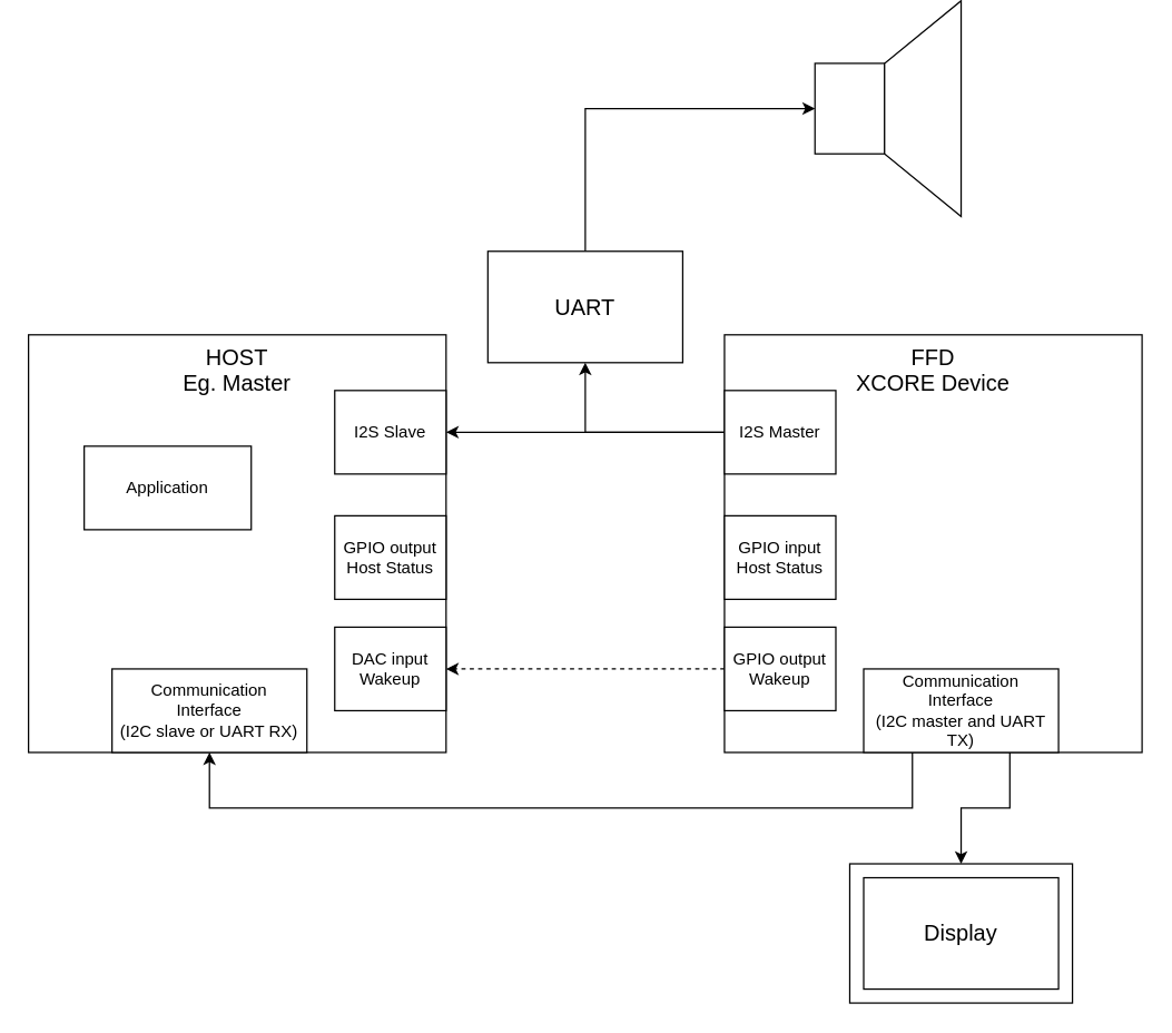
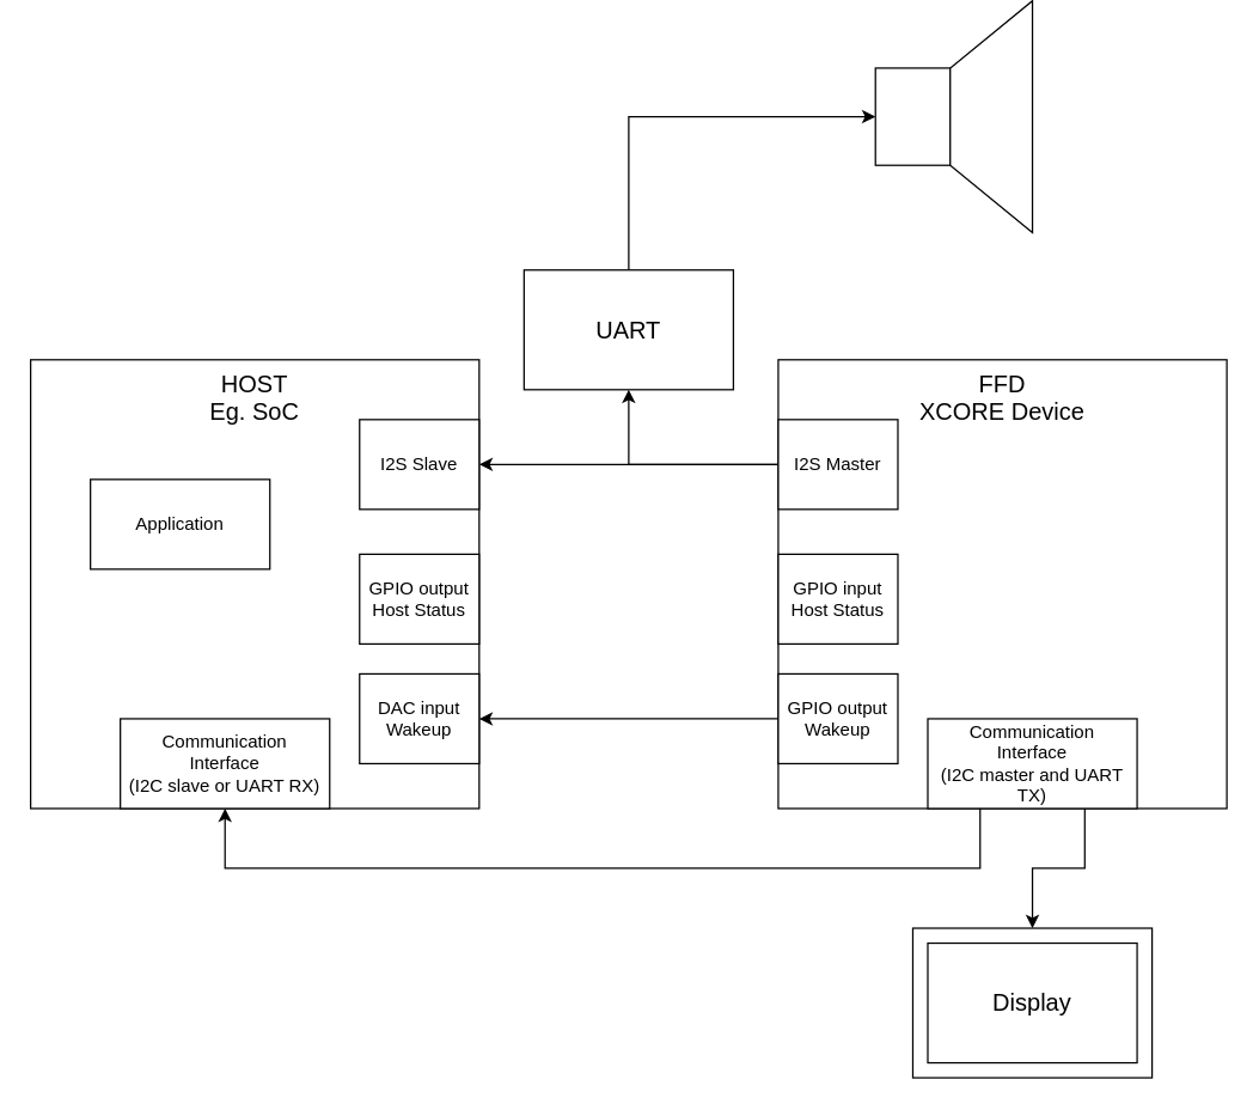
  <mxCell id="0" />
  <mxCell id="1" parent="0" />
  <mxCell id="2" value="" style="rounded=0;whiteSpace=wrap;html=1;fontSize=16;" vertex="1" parent="1"><mxGeometry x="610" y="595" width="160" height="100" as="geometry" /></mxCell>
- <mxCell id="3" value="HOST&lt;br style=&quot;font-size: 16px;&quot;&gt;Eg. Master" style="whiteSpace=wrap;html=1;aspect=fixed;verticalAlign=top;fontSize=16;" vertex="1" parent="1"><mxGeometry x="20" y="215" width="300" height="300" as="geometry" /></mxCell>
+ <mxCell id="3" value="HOST&lt;br style=&quot;font-size: 16px;&quot;&gt;Eg. SoC" style="whiteSpace=wrap;html=1;aspect=fixed;verticalAlign=top;fontSize=16;" vertex="1" parent="1"><mxGeometry x="20" y="215" width="300" height="300" as="geometry" /></mxCell>
  <mxCell id="4" value="Application" style="rounded=0;whiteSpace=wrap;html=1;" vertex="1" parent="1"><mxGeometry x="60" y="295" width="120" height="60" as="geometry" /></mxCell>
  <mxCell id="5" value="GPIO output&lt;br&gt;Host Status" style="rounded=0;whiteSpace=wrap;html=1;" vertex="1" parent="1"><mxGeometry x="240" y="345" width="80" height="60" as="geometry" /></mxCell>
  <mxCell id="6" value="DAC input&lt;br&gt;Wakeup" style="rounded=0;whiteSpace=wrap;html=1;" vertex="1" parent="1"><mxGeometry x="240" y="425" width="80" height="60" as="geometry" /></mxCell>
  <mxCell id="7" value="Communication &lt;br&gt;Interface&lt;br&gt;(I2C slave or UART RX)" style="rounded=0;whiteSpace=wrap;html=1;" vertex="1" parent="1"><mxGeometry x="80" y="455" width="140" height="60" as="geometry" /></mxCell>
  <mxCell id="8" value="FFD&lt;br&gt;XCORE Device" style="whiteSpace=wrap;html=1;aspect=fixed;verticalAlign=top;fontSize=16;" vertex="1" parent="1"><mxGeometry x="520" y="215" width="300" height="300" as="geometry" /></mxCell>
  <mxCell id="9" value="I2S Slave" style="rounded=0;whiteSpace=wrap;html=1;" vertex="1" parent="1"><mxGeometry x="240" y="255" width="80" height="60" as="geometry" /></mxCell>
  <mxCell id="10" style="edgeStyle=orthogonalEdgeStyle;rounded=0;orthogonalLoop=1;jettySize=auto;html=1;exitX=0.5;exitY=0;exitDx=0;exitDy=0;entryX=0;entryY=0.5;entryDx=0;entryDy=0;fontSize=16;" edge="1" parent="1" source="11" target="12"><mxGeometry relative="1" as="geometry" /></mxCell>
  <mxCell id="11" value="UART" style="rounded=0;whiteSpace=wrap;html=1;fontSize=16;" vertex="1" parent="1"><mxGeometry x="350" y="155" width="140" height="80" as="geometry" /></mxCell>
  <mxCell id="12" value="" style="rounded=0;whiteSpace=wrap;html=1;fontSize=16;" vertex="1" parent="1"><mxGeometry x="585" y="20" width="50" height="65" as="geometry" /></mxCell>
  <mxCell id="13" value="" style="shape=trapezoid;perimeter=trapezoidPerimeter;whiteSpace=wrap;html=1;fixedSize=1;fontSize=16;rotation=-90;size=45;" vertex="1" parent="1"><mxGeometry x="585" y="25" width="155" height="55" as="geometry" /></mxCell>
  <mxCell id="14" style="edgeStyle=orthogonalEdgeStyle;rounded=0;orthogonalLoop=1;jettySize=auto;html=1;exitX=0;exitY=0.5;exitDx=0;exitDy=0;entryX=1;entryY=0.5;entryDx=0;entryDy=0;fontSize=16;" edge="1" parent="1" source="16" target="9"><mxGeometry relative="1" as="geometry" /></mxCell>
  <mxCell id="15" style="edgeStyle=orthogonalEdgeStyle;rounded=0;orthogonalLoop=1;jettySize=auto;html=1;exitX=0;exitY=0.5;exitDx=0;exitDy=0;entryX=0.5;entryY=1;entryDx=0;entryDy=0;fontSize=16;" edge="1" parent="1" source="16" target="11"><mxGeometry relative="1" as="geometry" /></mxCell>
  <mxCell id="16" value="I2S Master" style="rounded=0;whiteSpace=wrap;html=1;" vertex="1" parent="1"><mxGeometry x="520" y="255" width="80" height="60" as="geometry" /></mxCell>
  <mxCell id="17" value="GPIO input&lt;br&gt;Host Status" style="rounded=0;whiteSpace=wrap;html=1;" vertex="1" parent="1"><mxGeometry x="520" y="345" width="80" height="60" as="geometry" /></mxCell>
- <mxCell id="18" style="edgeStyle=orthogonalEdgeStyle;rounded=0;orthogonalLoop=1;jettySize=auto;html=1;exitX=0;exitY=0.5;exitDx=0;exitDy=0;entryX=1;entryY=0.5;entryDx=0;entryDy=0;fontSize=16;dashed=1;" edge="1" parent="1" source="19" target="6"><mxGeometry relative="1" as="geometry" /></mxCell>
+ <mxCell id="18" style="edgeStyle=orthogonalEdgeStyle;rounded=0;orthogonalLoop=1;jettySize=auto;html=1;exitX=0;exitY=0.5;exitDx=0;exitDy=0;entryX=1;entryY=0.5;entryDx=0;entryDy=0;fontSize=16;" edge="1" parent="1" source="19" target="6"><mxGeometry relative="1" as="geometry" /></mxCell>
  <mxCell id="19" value="GPIO output&lt;br&gt;Wakeup" style="rounded=0;whiteSpace=wrap;html=1;" vertex="1" parent="1"><mxGeometry x="520" y="425" width="80" height="60" as="geometry" /></mxCell>
  <mxCell id="20" style="edgeStyle=orthogonalEdgeStyle;rounded=0;orthogonalLoop=1;jettySize=auto;html=1;exitX=0.25;exitY=1;exitDx=0;exitDy=0;entryX=0.5;entryY=1;entryDx=0;entryDy=0;fontSize=16;" edge="1" parent="1" source="22" target="7"><mxGeometry relative="1" as="geometry"><Array as="points"><mxPoint x="655" y="555" /><mxPoint x="150" y="555" /></Array></mxGeometry></mxCell>
  <mxCell id="21" style="edgeStyle=orthogonalEdgeStyle;rounded=0;orthogonalLoop=1;jettySize=auto;html=1;exitX=0.75;exitY=1;exitDx=0;exitDy=0;fontSize=16;" edge="1" parent="1" source="22" target="2"><mxGeometry relative="1" as="geometry" /></mxCell>
  <mxCell id="22" value="Communication &lt;br&gt;Interface&lt;br&gt;(I2C master and UART TX)" style="rounded=0;whiteSpace=wrap;html=1;" vertex="1" parent="1"><mxGeometry x="620" y="455" width="140" height="60" as="geometry" /></mxCell>
  <mxCell id="23" value="Display" style="rounded=0;whiteSpace=wrap;html=1;fontSize=16;" vertex="1" parent="1"><mxGeometry x="620" y="605" width="140" height="80" as="geometry" /></mxCell>
